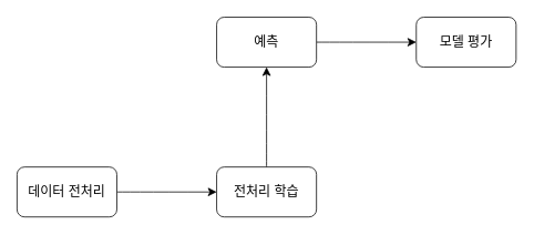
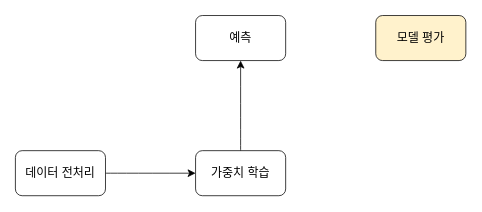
  <mxCell id="0" />
  <mxCell id="1" parent="0" />
  <mxCell id="2" value="" style="edgeStyle=none;curved=1;rounded=0;orthogonalLoop=1;jettySize=auto;html=1;fontSize=12;startSize=8;endSize=8;" edge="1" parent="1" source="3" target="7"><mxGeometry relative="1" as="geometry" /></mxCell>
  <mxCell id="3" value="데이터 전처리" style="whiteSpace=wrap;html=1;rounded=1;glass=0;strokeWidth=1;shadow=0;fontSize=16;" vertex="1" parent="1"><mxGeometry x="20" y="200" width="120" height="60" as="geometry" /></mxCell>
- <mxCell id="4" value="" style="edgeStyle=none;curved=1;rounded=0;orthogonalLoop=1;jettySize=auto;html=1;fontSize=12;startSize=8;endSize=8;" edge="1" parent="1" source="5" target="8"><mxGeometry relative="1" as="geometry" /></mxCell>
  <mxCell id="5" value="예측" style="whiteSpace=wrap;html=1;fontSize=16;rounded=1;glass=0;strokeWidth=1;shadow=0;" vertex="1" parent="1"><mxGeometry x="260" y="20" width="120" height="60" as="geometry" /></mxCell>
  <mxCell id="6" value="" style="edgeStyle=none;curved=1;rounded=0;orthogonalLoop=1;jettySize=auto;html=1;fontSize=12;startSize=8;endSize=8;" edge="1" parent="1" source="7" target="5"><mxGeometry relative="1" as="geometry" /></mxCell>
- <mxCell id="7" value="전처리 학습" style="whiteSpace=wrap;html=1;fontSize=16;rounded=1;glass=0;strokeWidth=1;shadow=0;" vertex="1" parent="1"><mxGeometry x="260" y="200" width="120" height="60" as="geometry" /></mxCell>
- <mxCell id="8" value="모델 평가" style="whiteSpace=wrap;html=1;fontSize=16;rounded=1;glass=0;strokeWidth=1;shadow=0;" vertex="1" parent="1"><mxGeometry x="500" y="20" width="120" height="60" as="geometry" /></mxCell>
+ <mxCell id="7" value="가중치 학습" style="whiteSpace=wrap;html=1;fontSize=16;rounded=1;glass=0;strokeWidth=1;shadow=0;" vertex="1" parent="1"><mxGeometry x="260" y="200" width="120" height="60" as="geometry" /></mxCell>
+ <mxCell id="8" value="모델 평가" style="whiteSpace=wrap;html=1;fontSize=16;rounded=1;glass=0;strokeWidth=1;shadow=0;fillColor=#fff2cc;" vertex="1" parent="1"><mxGeometry x="500" y="20" width="120" height="60" as="geometry" /></mxCell>
